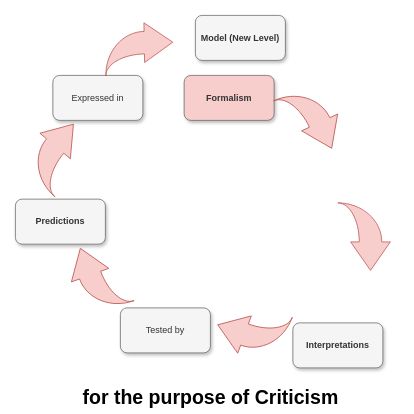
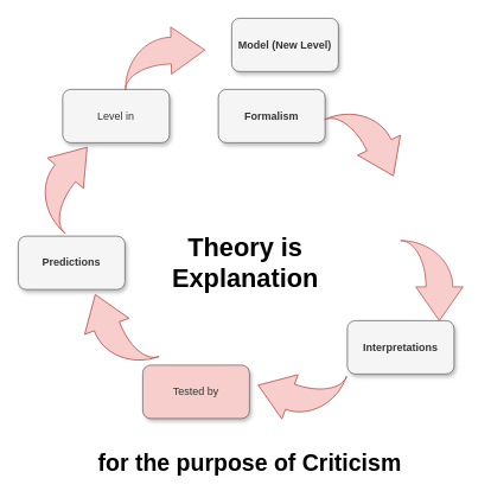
  <mxCell id="0" />
  <mxCell id="1" parent="0" />
  <mxCell id="2" value="&lt;b&gt;Model (New Level)&lt;/b&gt;" style="rounded=1;whiteSpace=wrap;html=1;shadow=1;strokeColor=#666666;fillColor=#f5f5f5;align=center;fontColor=#333333;" parent="1" vertex="1"><mxGeometry x="260" y="20" width="120" height="60" as="geometry" /></mxCell>
- <mxCell id="3" value="&lt;b&gt;Formalism&lt;/b&gt;" style="rounded=1;whiteSpace=wrap;html=1;shadow=1;strokeColor=#666666;fillColor=#f8cecc;align=center;fontColor=#333333;" parent="1" vertex="1"><mxGeometry x="245" y="100" width="120" height="60" as="geometry" /></mxCell>
- <mxCell id="4" value="&lt;b&gt;Interpretations&lt;/b&gt;" style="rounded=1;whiteSpace=wrap;html=1;shadow=1;strokeColor=#666666;fillColor=#f5f5f5;align=center;fontColor=#333333;" parent="1" vertex="1"><mxGeometry x="390" y="430" width="120" height="60" as="geometry" /></mxCell>
- <mxCell id="5" value="Tested by" style="rounded=1;whiteSpace=wrap;html=1;shadow=1;strokeColor=#666666;fillColor=#f5f5f5;align=center;fontColor=#333333;" parent="1" vertex="1"><mxGeometry x="160" y="410" width="120" height="60" as="geometry" /></mxCell>
+ <mxCell id="3" value="&lt;b&gt;Formalism&lt;/b&gt;" style="rounded=1;whiteSpace=wrap;html=1;shadow=1;strokeColor=#666666;fillColor=#f5f5f5;align=center;fontColor=#333333;" parent="1" vertex="1"><mxGeometry x="245" y="100" width="120" height="60" as="geometry" /></mxCell>
+ <mxCell id="4" value="&lt;b&gt;Interpretations&lt;/b&gt;" style="rounded=1;whiteSpace=wrap;html=1;shadow=1;strokeColor=#666666;fillColor=#f5f5f5;align=center;fontColor=#333333;" parent="1" vertex="1"><mxGeometry x="390" y="360" width="120" height="60" as="geometry" /></mxCell>
+ <mxCell id="5" value="Tested by" style="rounded=1;whiteSpace=wrap;html=1;shadow=1;strokeColor=#666666;fillColor=#f8cecc;align=center;fontColor=#333333;" parent="1" vertex="1"><mxGeometry x="160" y="410" width="120" height="60" as="geometry" /></mxCell>
  <mxCell id="6" value="&lt;b&gt;Predictions&lt;/b&gt;" style="rounded=1;whiteSpace=wrap;html=1;shadow=1;strokeColor=#666666;fillColor=#f5f5f5;align=center;fontColor=#333333;" parent="1" vertex="1"><mxGeometry x="20" y="265" width="120" height="60" as="geometry" /></mxCell>
- <mxCell id="7" value="Expressed in" style="rounded=1;whiteSpace=wrap;html=1;shadow=1;strokeColor=#666666;fillColor=#f5f5f5;align=center;fontColor=#333333;" parent="1" vertex="1"><mxGeometry x="70" y="100" width="120" height="60" as="geometry" /></mxCell>
+ <mxCell id="7" value="Level in" style="rounded=1;whiteSpace=wrap;html=1;shadow=1;strokeColor=#666666;fillColor=#f5f5f5;align=center;fontColor=#333333;" parent="1" vertex="1"><mxGeometry x="70" y="100" width="120" height="60" as="geometry" /></mxCell>
  <mxCell id="8" value="" style="html=1;shadow=0;dashed=0;align=center;verticalAlign=middle;shape=mxgraph.arrows2.jumpInArrow;dy=15;dx=38;arrowHead=53;strokeColor=#b85450;fillColor=#f8cecc;rotation=90;" parent="1" vertex="1"><mxGeometry x="440" y="280" width="90" height="70" as="geometry" /></mxCell>
  <mxCell id="9" value="" style="html=1;shadow=0;dashed=0;align=center;verticalAlign=middle;shape=mxgraph.arrows2.jumpInArrow;dy=15;dx=38;arrowHead=53;strokeColor=#b85450;fillColor=#f8cecc;rotation=-110;" parent="1" vertex="1"><mxGeometry x="85" y="335" width="90" height="70" as="geometry" /></mxCell>
  <mxCell id="10" value="" style="html=1;shadow=0;dashed=0;align=center;verticalAlign=middle;shape=mxgraph.arrows2.jumpInArrow;dy=15;dx=38;arrowHead=53;strokeColor=#b85450;fillColor=#f8cecc;rotation=-160;" parent="1" vertex="1"><mxGeometry x="290" y="405" width="90" height="70" as="geometry" /></mxCell>
  <mxCell id="11" value="" style="html=1;shadow=0;dashed=0;align=center;verticalAlign=middle;shape=mxgraph.arrows2.jumpInArrow;dy=15;dx=38;arrowHead=53;strokeColor=#b85450;fillColor=#f8cecc;rotation=65;" parent="1" vertex="1"><mxGeometry x="370" y="125" width="90" height="70" as="geometry" /></mxCell>
  <mxCell id="12" value="" style="html=1;shadow=0;dashed=0;align=center;verticalAlign=middle;shape=mxgraph.arrows2.jumpInArrow;dy=15;dx=38;arrowHead=53;strokeColor=#b85450;fillColor=#f8cecc;rotation=-50;" parent="1" vertex="1"><mxGeometry x="30" y="170" width="90" height="70" as="geometry" /></mxCell>
  <mxCell id="13" value="" style="html=1;shadow=0;dashed=0;align=center;verticalAlign=middle;shape=mxgraph.arrows2.jumpInArrow;dy=15;dx=38;arrowHead=53;strokeColor=#b85450;fillColor=#f8cecc;rotation=-1;" parent="1" vertex="1"><mxGeometry x="140" y="30" width="90" height="70" as="geometry" /></mxCell>
- <mxCell id="15" value="&lt;b&gt;&lt;font style=&quot;font-size: 26px&quot;&gt;for the purpose of Criticism&lt;/font&gt;&lt;/b&gt;" style="text;html=1;align=center;verticalAlign=middle;resizable=0;points=[];autosize=1;" parent="1" vertex="1"><mxGeometry x="100" y="520" width="360" height="20" as="geometry" /></mxCell>
+ <mxCell id="14" value="&lt;font style=&quot;font-size: 29px&quot;&gt;&lt;b&gt;Theory is&lt;br&gt;Explanation&lt;/b&gt;&lt;/font&gt;" style="text;html=1;align=center;verticalAlign=middle;resizable=0;points=[];autosize=1;" parent="1" vertex="1"><mxGeometry x="185" y="275" width="180" height="40" as="geometry" /></mxCell>
+ <mxCell id="15" value="&lt;b&gt;&lt;font style=&quot;font-size: 26px&quot;&gt;for the purpose of Criticism&lt;/font&gt;&lt;/b&gt;" style="text;html=1;align=center;verticalAlign=middle;resizable=0;points=[];autosize=1;" parent="1" vertex="1"><mxGeometry x="100" y="510" width="360" height="20" as="geometry" /></mxCell>
